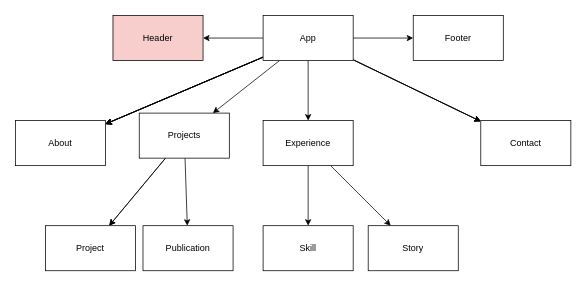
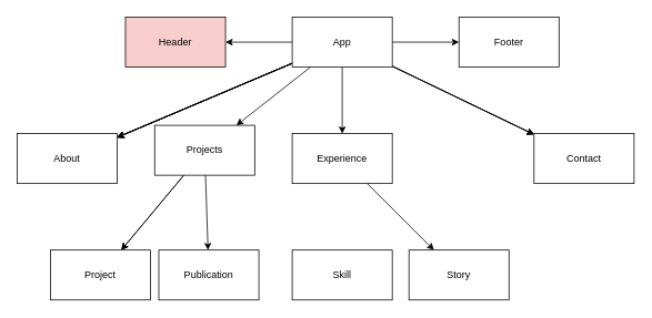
  <mxCell id="0" />
  <mxCell id="1" parent="0" />
  <mxCell id="2" value="" style="edgeStyle=none;html=1;" edge="1" parent="1" source="14" target="15"><mxGeometry relative="1" as="geometry" /></mxCell>
  <mxCell id="3" value="" style="edgeStyle=none;html=1;" edge="1" parent="1" source="14" target="15"><mxGeometry relative="1" as="geometry" /></mxCell>
  <mxCell id="4" value="" style="edgeStyle=none;html=1;" edge="1" parent="1" source="14" target="15"><mxGeometry relative="1" as="geometry" /></mxCell>
  <mxCell id="5" value="" style="edgeStyle=none;html=1;" edge="1" parent="1" source="14" target="15"><mxGeometry relative="1" as="geometry" /></mxCell>
  <mxCell id="6" value="" style="edgeStyle=none;html=1;" edge="1" parent="1" source="14" target="15"><mxGeometry relative="1" as="geometry" /></mxCell>
  <mxCell id="7" value="" style="edgeStyle=none;html=1;" edge="1" parent="1" source="14" target="16"><mxGeometry relative="1" as="geometry" /></mxCell>
  <mxCell id="8" value="" style="edgeStyle=none;html=1;" edge="1" parent="1" source="14" target="16"><mxGeometry relative="1" as="geometry" /></mxCell>
  <mxCell id="9" value="" style="edgeStyle=none;html=1;" edge="1" parent="1" source="14" target="20"><mxGeometry relative="1" as="geometry" /></mxCell>
  <mxCell id="10" value="" style="edgeStyle=none;html=1;" edge="1" parent="1" source="14" target="16"><mxGeometry relative="1" as="geometry" /></mxCell>
  <mxCell id="11" value="" style="edgeStyle=none;html=1;" edge="1" parent="1" source="14" target="21"><mxGeometry relative="1" as="geometry" /></mxCell>
  <mxCell id="12" value="" style="edgeStyle=none;html=1;" edge="1" parent="1" source="14" target="22"><mxGeometry relative="1" as="geometry" /></mxCell>
  <mxCell id="13" value="" style="edgeStyle=none;html=1;" edge="1" parent="1" source="14" target="25"><mxGeometry relative="1" as="geometry" /></mxCell>
  <mxCell id="14" value="App" style="whiteSpace=wrap;html=1;" parent="1" vertex="1"><mxGeometry x="350" y="20" width="120" height="60" as="geometry" /></mxCell>
  <mxCell id="15" value="About" style="whiteSpace=wrap;html=1;" vertex="1" parent="1"><mxGeometry x="20" y="160" width="120" height="60" as="geometry" /></mxCell>
  <mxCell id="16" value="Contact" style="whiteSpace=wrap;html=1;" vertex="1" parent="1"><mxGeometry x="640" y="160" width="120" height="60" as="geometry" /></mxCell>
  <mxCell id="17" value="" style="edgeStyle=none;html=1;" edge="1" parent="1" source="20" target="26"><mxGeometry relative="1" as="geometry" /></mxCell>
  <mxCell id="18" value="" style="edgeStyle=none;html=1;" edge="1" parent="1" source="20" target="26"><mxGeometry relative="1" as="geometry" /></mxCell>
  <mxCell id="19" value="" style="edgeStyle=none;html=1;" edge="1" parent="1" source="20" target="28"><mxGeometry relative="1" as="geometry" /></mxCell>
  <mxCell id="20" value="Projects" style="whiteSpace=wrap;html=1;" vertex="1" parent="1"><mxGeometry x="185" y="150" width="120" height="60" as="geometry" /></mxCell>
  <mxCell id="21" value="Header" style="whiteSpace=wrap;html=1;fillColor=#f8cecc;" vertex="1" parent="1"><mxGeometry x="150" y="20" width="120" height="60" as="geometry" /></mxCell>
  <mxCell id="22" value="Footer" style="whiteSpace=wrap;html=1;" vertex="1" parent="1"><mxGeometry x="550" y="20" width="120" height="60" as="geometry" /></mxCell>
  <mxCell id="23" value="" style="edgeStyle=none;html=1;" edge="1" parent="1" source="25" target="27"><mxGeometry relative="1" as="geometry" /></mxCell>
- <mxCell id="24" value="" style="edgeStyle=none;html=1;" edge="1" parent="1" source="25" target="29"><mxGeometry relative="1" as="geometry" /></mxCell>
  <mxCell id="25" value="Experience" style="whiteSpace=wrap;html=1;" vertex="1" parent="1"><mxGeometry x="350" y="160" width="120" height="60" as="geometry" /></mxCell>
  <mxCell id="26" value="Project" style="whiteSpace=wrap;html=1;" vertex="1" parent="1"><mxGeometry x="60" y="300" width="120" height="60" as="geometry" /></mxCell>
  <mxCell id="27" value="Story" style="whiteSpace=wrap;html=1;" vertex="1" parent="1"><mxGeometry x="490" y="300" width="120" height="60" as="geometry" /></mxCell>
  <mxCell id="28" value="Publication" style="whiteSpace=wrap;html=1;" vertex="1" parent="1"><mxGeometry x="190" y="300" width="120" height="60" as="geometry" /></mxCell>
  <mxCell id="29" value="Skill" style="whiteSpace=wrap;html=1;" vertex="1" parent="1"><mxGeometry x="350" y="300" width="120" height="60" as="geometry" /></mxCell>
